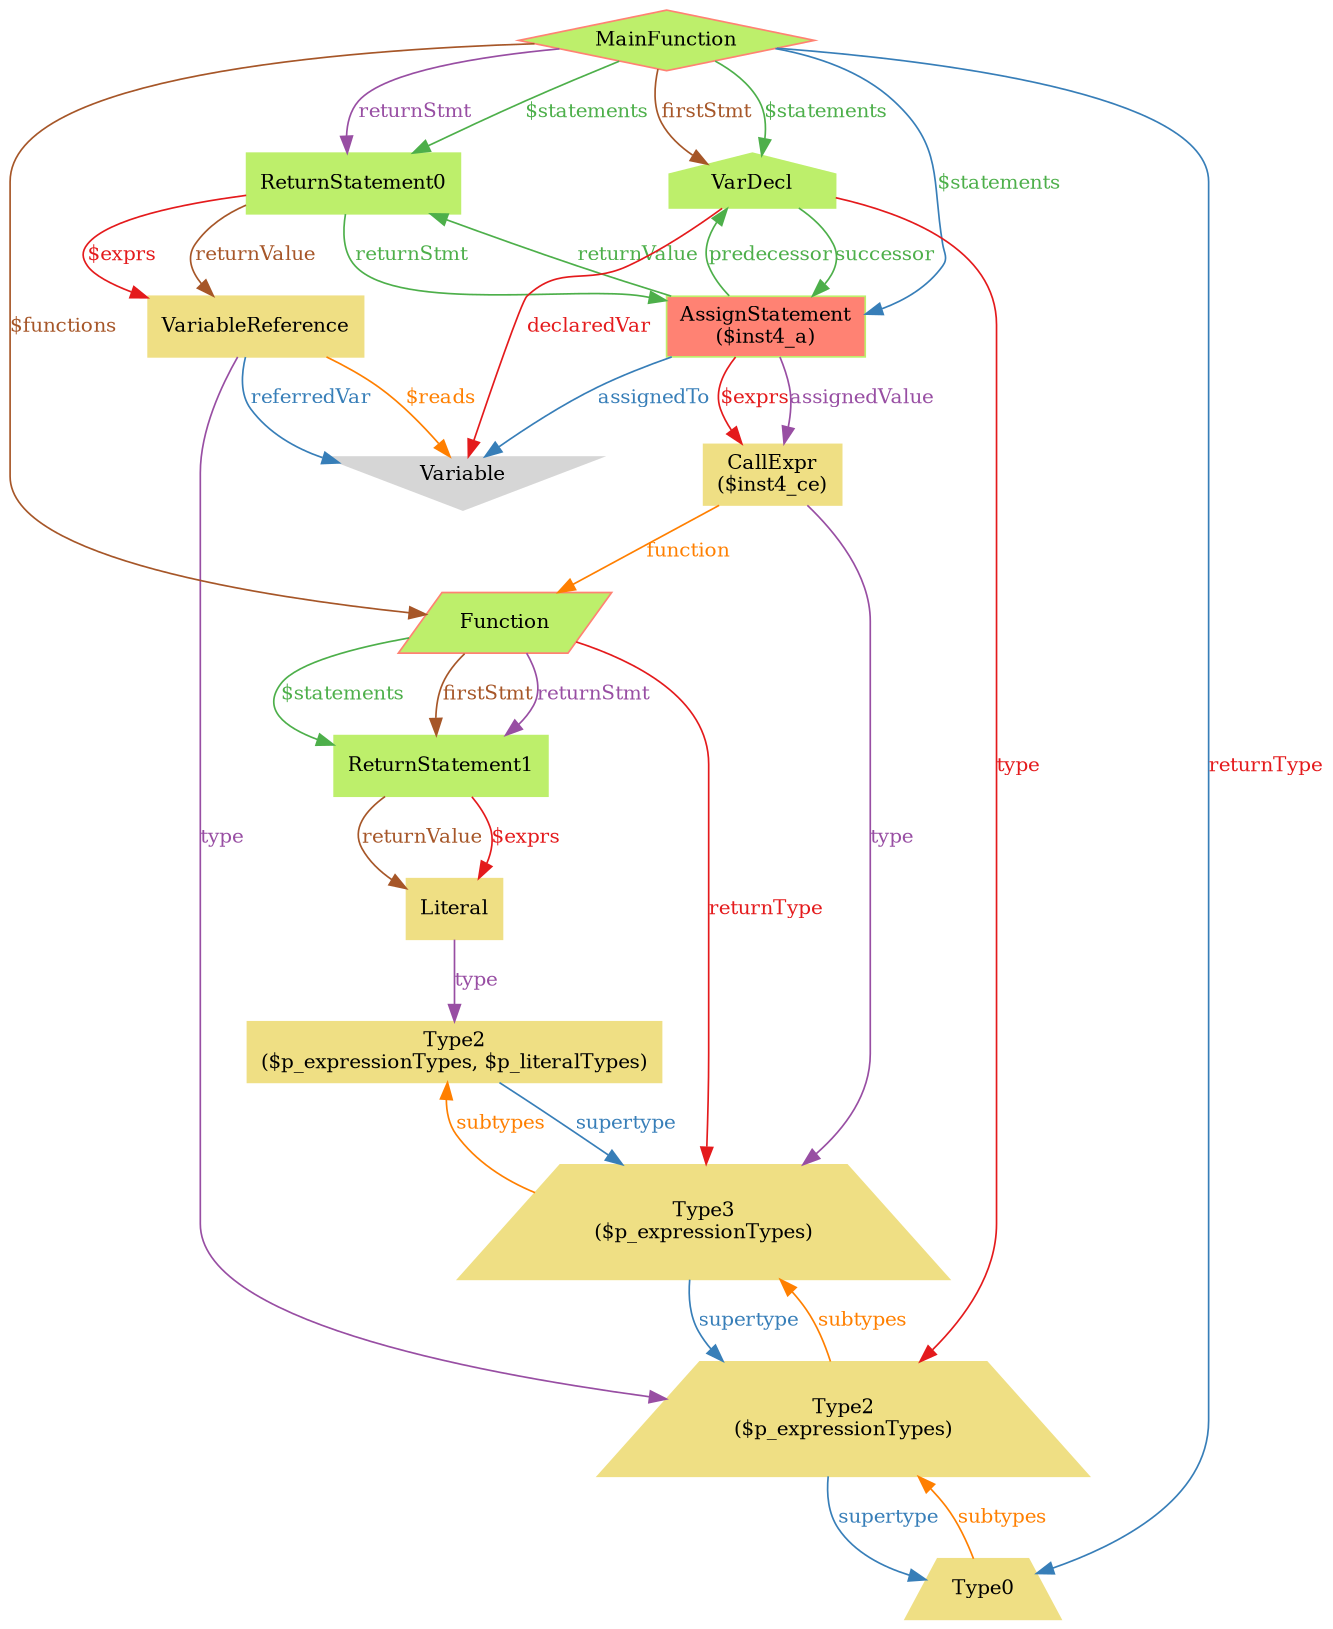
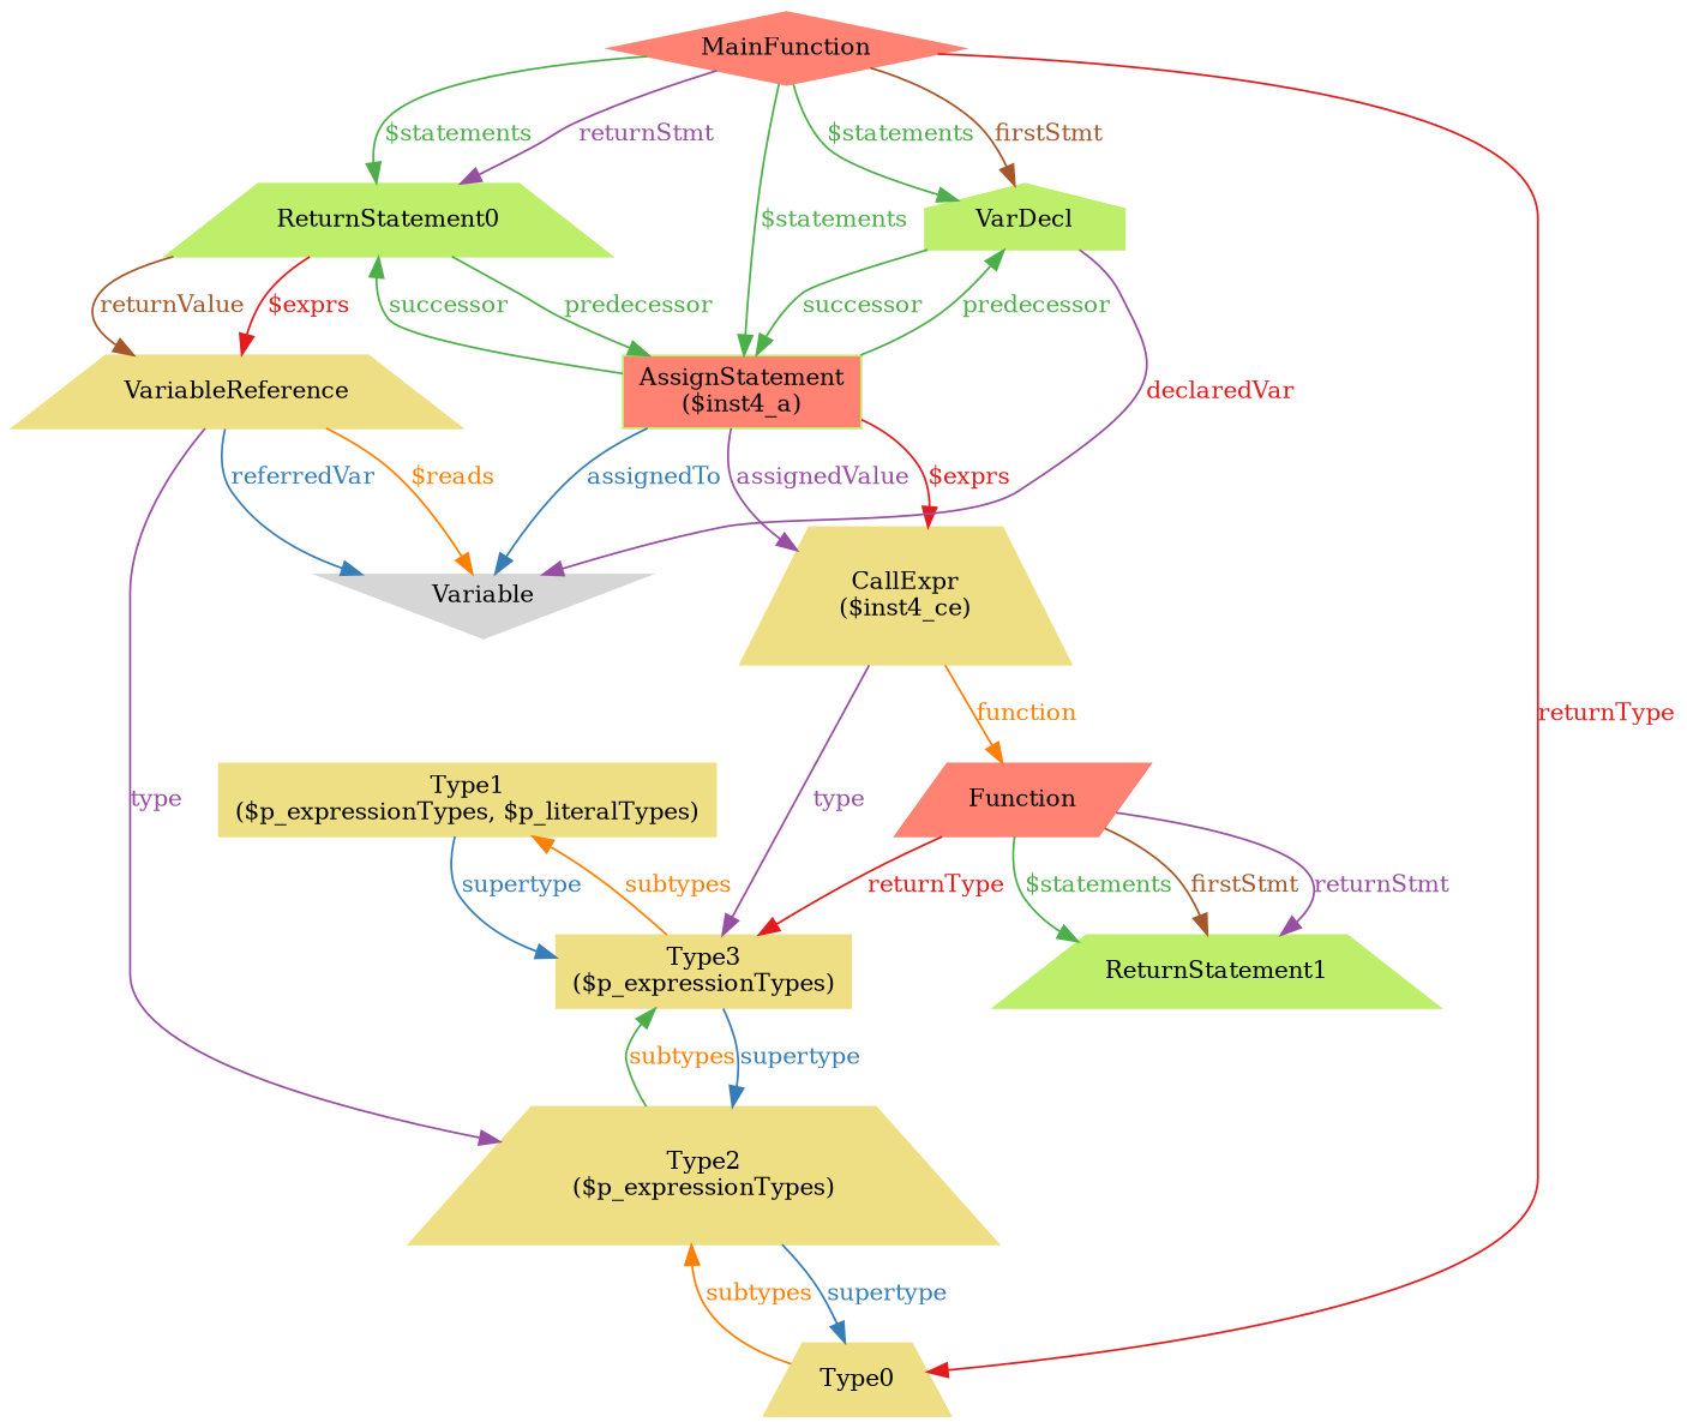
  digraph {
    fontsize=12
    rankdir=TB
    node [color="#efdf84" fontcolor="#000000" fontsize=12 shape=box style="filled, solid"]
    edge [color="#4daf4a" dir=forward fontcolor="#4daf4a" fontsize=12 style=solid uuid="<Function, ReturnStatement1>" weight=1]
    n1 [color="#bdef6b" fillcolor="#ff8273" label="AssignStatement\n($inst4_a)" uuid=AssignStatement]
-   n2 [label="CallExpr\n($inst4_ce)" uuid=CallExpr]
+   n2 [label="CallExpr\n($inst4_ce)" shape=trapezium uuid=CallExpr]
    n3 [color="#d6d6d6" label=Variable shape=invtriangle uuid=Variable]
-   n4 [color="#ff8273" label=Function shape=parallelogram uuid=Function fillcolor="#bdef6b"]
-   n5 [label="Type3\n($p_expressionTypes)" shape=trapezium uuid=Type3]
-   n6 [color="#bdef6b" label=ReturnStatement1 uuid=ReturnStatement1]
+   n4 [color="#ff8273" label=Function shape=parallelogram uuid=Function]
+   n5 [label="Type3\n($p_expressionTypes)" uuid=Type3]
+   n6 [color="#bdef6b" label=ReturnStatement1 shape=trapezium uuid=ReturnStatement1]
    n7 [label="Type2\n($p_expressionTypes)" shape=trapezium uuid=Type2]
-   n8 [color="#bdef6b" label=ReturnStatement0 uuid=ReturnStatement0]
-   n9 [label=VariableReference uuid=VariableReference]
+   n8 [color="#bdef6b" label=ReturnStatement0 shape=trapezium uuid=ReturnStatement0]
+   n9 [label=VariableReference shape=trapezium uuid=VariableReference]
    n10 [label=Type0 shape=trapezium uuid=Type0]
-   n11 [label=Literal uuid=Literal]
-   n12 [label="Type2\n($p_expressionTypes, $p_literalTypes)" uuid=Type1]
-   n13 [color="#ff8273" label=MainFunction shape=diamond uuid=MainFunction fillcolor="#bdef6b"]
+   n12 [label="Type1\n($p_expressionTypes, $p_literalTypes)" uuid=Type1]
+   n13 [color="#ff8273" label=MainFunction shape=diamond uuid=MainFunction]
    n14 [color="#bdef6b" label=VarDecl shape=house uuid=VarDecl]
    n1 -> n2 [color="#e41a1c" fontcolor="#e41a1c" label="$exprs" uuid="<AssignStatement, CallExpr>"]
    n1 -> n2 [color="#984ea3" fontcolor="#984ea3" label=assignedValue uuid="<AssignStatement, CallExpr>"]
    n1 -> n3 [color="#377eb8" fontcolor="#377eb8" label=assignedTo uuid="<AssignStatement, Variable>"]
    n2 -> n4 [color="#ff7f00" fontcolor="#ff7f00" label=function uuid="<CallExpr, Function>"]
    n2 -> n5 [color="#984ea3" fontcolor="#984ea3" label=type uuid="<CallExpr, Type3>"]
    n4 -> n5 [color="#e41a1c" fontcolor="#e41a1c" label=returnType uuid="<Function, Type3>"]
    n4 -> n6 [label="$statements"]
    n4 -> n6 [color="#a65628" fontcolor="#a65628" label=firstStmt]
    n4 -> n6 [color="#984ea3" fontcolor="#984ea3" label=returnStmt]
-   n5 -> n7 [color="#ff7f00" dir=back fontcolor="#ff7f00" label=subtypes uuid="<Type2, Type3>"]
+   n5 -> n7 [dir=back fontcolor="#ff7f00" label=subtypes uuid="<Type2, Type3>"]
    n5 -> n7 [color="#377eb8" fontcolor="#377eb8" label=supertype uuid="<Type3, Type2>"]
-   n6 -> n11 [color="#e41a1c" fontcolor="#e41a1c" label="$exprs" uuid="<ReturnStatement1, Literal>"]
-   n6 -> n11 [color="#a65628" fontcolor="#a65628" label=returnValue uuid="<ReturnStatement1, Literal>"]
    n7 -> n10 [color="#ff7f00" dir=back fontcolor="#ff7f00" label=subtypes uuid="<Type0, Type2>"]
    n7 -> n10 [color="#377eb8" fontcolor="#377eb8" label=supertype uuid="<Type2, Type0>"]
-   n8 -> n1 [label=returnStmt uuid="<ReturnStatement0, AssignStatement>"]
-   n8 -> n1 [dir=back label=returnValue uuid="<AssignStatement, ReturnStatement0>"]
+   n8 -> n1 [label=predecessor uuid="<ReturnStatement0, AssignStatement>"]
+   n8 -> n1 [dir=back label=successor uuid="<AssignStatement, ReturnStatement0>"]
    n8 -> n9 [color="#e41a1c" fontcolor="#e41a1c" label="$exprs" uuid="<ReturnStatement0, VariableReference>"]
    n8 -> n9 [color="#a65628" fontcolor="#a65628" label=returnValue uuid="<ReturnStatement0, VariableReference>"]
    n9 -> n3 [color="#ff7f00" fontcolor="#ff7f00" label="$reads" uuid="<VariableReference, Variable>"]
    n9 -> n3 [color="#377eb8" fontcolor="#377eb8" label=referredVar uuid="<VariableReference, Variable>"]
    n9 -> n7 [color="#984ea3" fontcolor="#984ea3" label=type uuid="<VariableReference, Type2>"]
-   n11 -> n12 [color="#984ea3" fontcolor="#984ea3" label=type uuid="<Literal, Type1>"]
    n12 -> n5 [color="#ff7f00" dir=back fontcolor="#ff7f00" label=subtypes uuid="<Type3, Type1>"]
    n12 -> n5 [color="#377eb8" fontcolor="#377eb8" label=supertype uuid="<Type1, Type3>"]
-   n13 -> n1 [color="#377eb8" label="$statements" uuid="<MainFunction, AssignStatement>"]
-   n13 -> n4 [color="#a65628" fontcolor="#a65628" label="$functions" uuid="<MainFunction, Function>"]
+   n13 -> n1 [label="$statements" uuid="<MainFunction, AssignStatement>"]
    n13 -> n8 [label="$statements" uuid="<MainFunction, ReturnStatement0>"]
    n13 -> n8 [color="#984ea3" fontcolor="#984ea3" label=returnStmt uuid="<MainFunction, ReturnStatement0>"]
-   n13 -> n10 [color="#377eb8" fontcolor="#e41a1c" label=returnType uuid="<MainFunction, Type0>"]
+   n13 -> n10 [color="#e41a1c" fontcolor="#e41a1c" label=returnType uuid="<MainFunction, Type0>"]
    n13 -> n14 [label="$statements" uuid="<MainFunction, VarDecl>"]
    n13 -> n14 [color="#a65628" fontcolor="#a65628" label=firstStmt uuid="<MainFunction, VarDecl>"]
    n14 -> n1 [dir=back label=predecessor uuid="<AssignStatement, VarDecl>"]
    n14 -> n1 [label=successor uuid="<VarDecl, AssignStatement>"]
-   n14 -> n3 [color="#e41a1c" fontcolor="#e41a1c" label=declaredVar uuid="<VarDecl, Variable>"]
-   n14 -> n7 [color="#e41a1c" fontcolor="#e41a1c" label=type uuid="<VarDecl, Type2>"]
+   n14 -> n3 [color="#984ea3" fontcolor="#e41a1c" label=declaredVar uuid="<VarDecl, Variable>"]
  }
